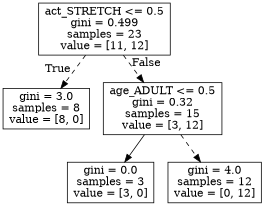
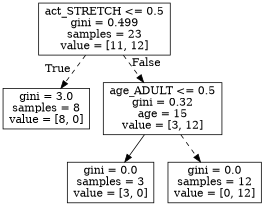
  digraph {
    node [shape=box]
    edge [style=dashed]
    n1 [label="act_STRETCH <= 0.5\ngini = 0.499\nsamples = 23\nvalue = [11, 12]"]
    n2 [label="gini = 3.0\nsamples = 8\nvalue = [8, 0]"]
-   n3 [label="age_ADULT <= 0.5\ngini = 0.32\nsamples = 15\nvalue = [3, 12]"]
+   n3 [label="age_ADULT <= 0.5\ngini = 0.32\nage = 15\nvalue = [3, 12]"]
    n4 [label="gini = 0.0\nsamples = 3\nvalue = [3, 0]"]
-   n5 [label="gini = 4.0\nsamples = 12\nvalue = [0, 12]"]
+   n5 [label="gini = 0.0\nsamples = 12\nvalue = [0, 12]"]
    n1 -> n2 [headlabel=True labelangle=45 labeldistance=2.5]
    n1 -> n3 [headlabel=False labelangle=-45 labeldistance=2.5]
    n3 -> n4 [style=solid]
    n3 -> n5
  }
